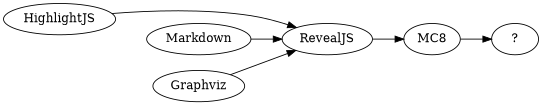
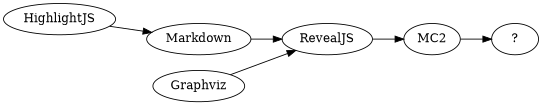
  digraph {
    fontname="DejaVu Serif"
    rankdir=LR
    node [fontname="DejaVu Serif"]
    edge [fontname="DejaVu Serif"]
    HighlightJS
    RevealJS
-   MC2 [label=MC8]
+   MC2
    n4 [label="?"]
    Markdown
    Graphviz
-   HighlightJS -> RevealJS
+   HighlightJS -> Markdown
    RevealJS -> MC2
    MC2 -> n4
    Markdown -> RevealJS
    Graphviz -> RevealJS
  }
